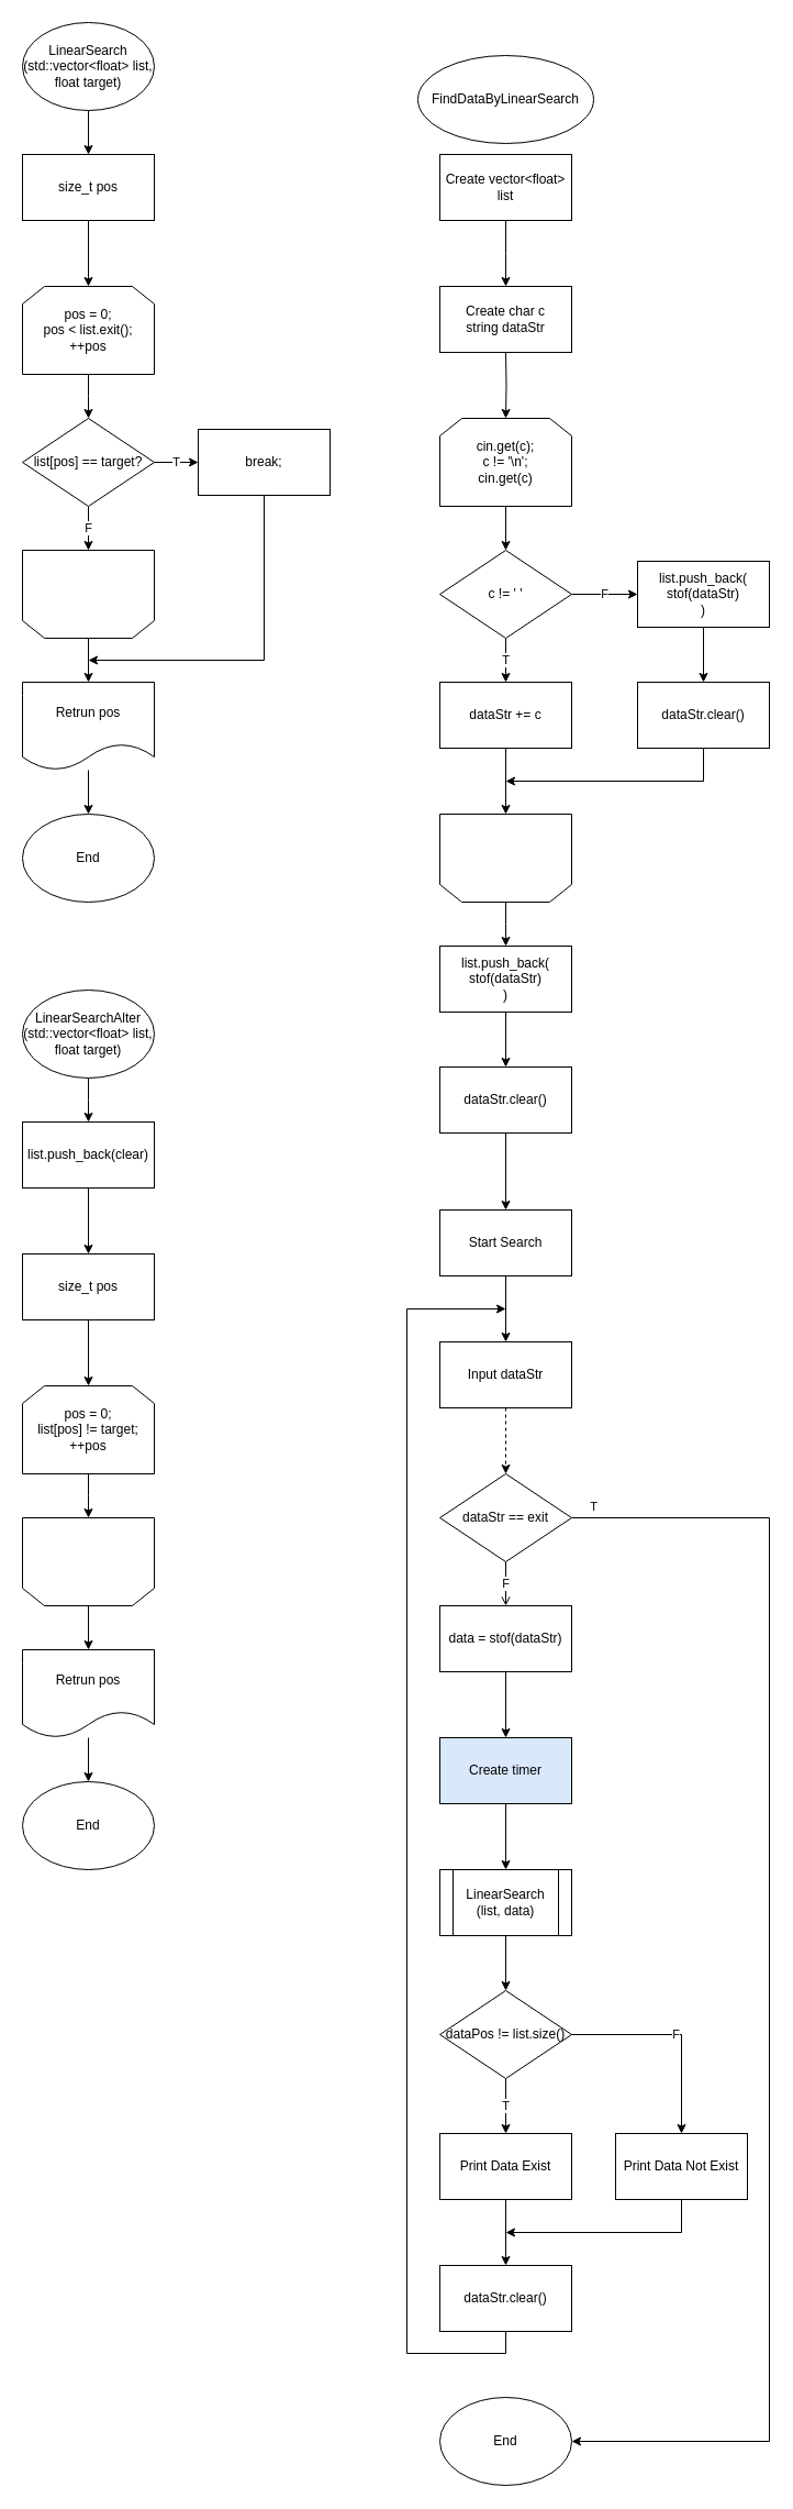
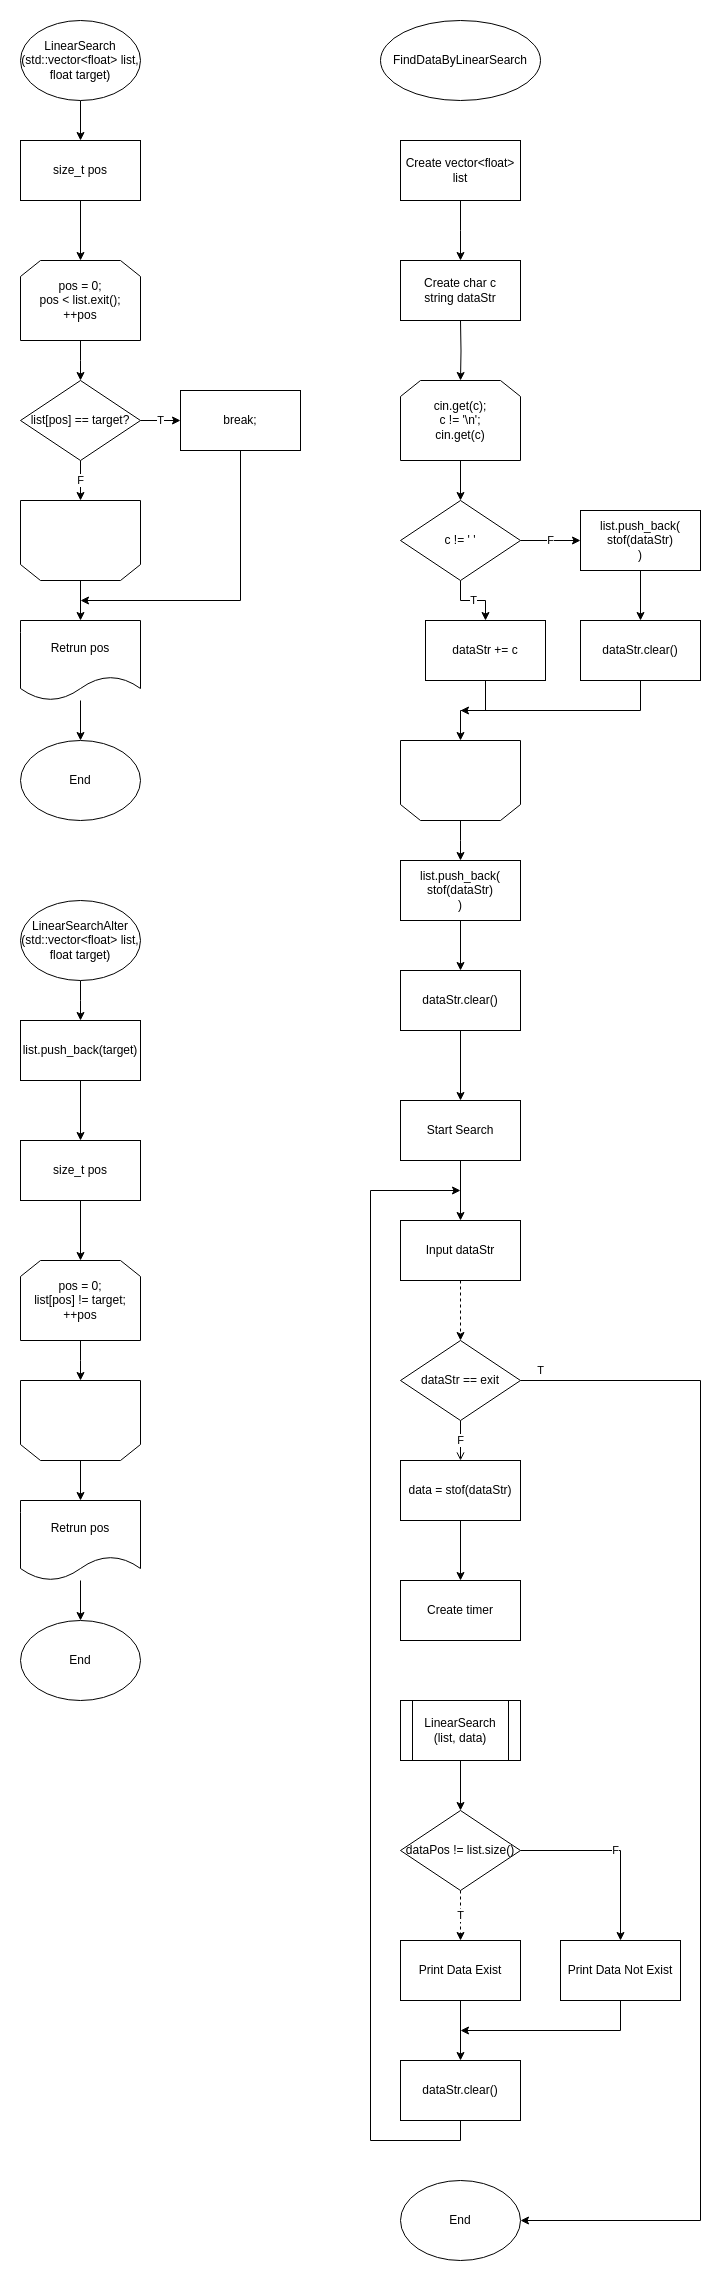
  <mxCell id="0" />
  <mxCell id="1" parent="0" />
  <mxCell id="2" style="edgeStyle=orthogonalEdgeStyle;rounded=0;orthogonalLoop=1;jettySize=auto;html=1;" edge="1" parent="1" source="3" target="14"><mxGeometry relative="1" as="geometry" /></mxCell>
  <mxCell id="3" value="LinearSearch&lt;br&gt;(std::vector&amp;lt;float&amp;gt; list, float target)" style="ellipse;whiteSpace=wrap;html=1;" vertex="1" parent="1"><mxGeometry x="20" y="20" width="120" height="80" as="geometry" /></mxCell>
  <mxCell id="4" style="edgeStyle=orthogonalEdgeStyle;rounded=0;orthogonalLoop=1;jettySize=auto;html=1;entryX=0.5;entryY=0;entryDx=0;entryDy=0;" edge="1" parent="1" source="5"><mxGeometry relative="1" as="geometry"><mxPoint x="80" y="380" as="targetPoint" /></mxGeometry></mxCell>
  <mxCell id="5" value="pos = 0;&lt;br&gt;pos &amp;lt; list.exit();&lt;br&gt;++pos" style="shape=loopLimit;whiteSpace=wrap;html=1;" vertex="1" parent="1"><mxGeometry x="20" y="260" width="120" height="80" as="geometry" /></mxCell>
  <mxCell id="6" style="edgeStyle=orthogonalEdgeStyle;rounded=0;orthogonalLoop=1;jettySize=auto;html=1;entryX=0.5;entryY=0;entryDx=0;entryDy=0;" edge="1" parent="1" source="7" target="12"><mxGeometry relative="1" as="geometry" /></mxCell>
  <mxCell id="7" value="" style="shape=loopLimit;whiteSpace=wrap;html=1;flipV=1;" vertex="1" parent="1"><mxGeometry x="20" y="500" width="120" height="80" as="geometry" /></mxCell>
  <mxCell id="8" value="F" style="edgeStyle=orthogonalEdgeStyle;rounded=0;orthogonalLoop=1;jettySize=auto;html=1;entryX=0.5;entryY=0;entryDx=0;entryDy=0;" edge="1" parent="1" source="10" target="7"><mxGeometry relative="1" as="geometry" /></mxCell>
  <mxCell id="9" value="T" style="edgeStyle=orthogonalEdgeStyle;rounded=0;orthogonalLoop=1;jettySize=auto;html=1;entryX=0;entryY=0.5;entryDx=0;entryDy=0;" edge="1" parent="1" source="10" target="16"><mxGeometry relative="1" as="geometry" /></mxCell>
  <mxCell id="10" value="&lt;span style=&quot;&quot;&gt;list[pos] == target?&lt;/span&gt;" style="rhombus;whiteSpace=wrap;html=1;" vertex="1" parent="1"><mxGeometry x="20" y="380" width="120" height="80" as="geometry" /></mxCell>
  <mxCell id="11" style="edgeStyle=orthogonalEdgeStyle;rounded=0;orthogonalLoop=1;jettySize=auto;html=1;" edge="1" parent="1" source="12" target="17"><mxGeometry relative="1" as="geometry" /></mxCell>
  <mxCell id="12" value="Retrun pos" style="shape=document;whiteSpace=wrap;html=1;boundedLbl=1;" vertex="1" parent="1"><mxGeometry x="20" y="620" width="120" height="80" as="geometry" /></mxCell>
  <mxCell id="13" style="edgeStyle=orthogonalEdgeStyle;rounded=0;orthogonalLoop=1;jettySize=auto;html=1;" edge="1" parent="1" source="14" target="5"><mxGeometry relative="1" as="geometry" /></mxCell>
  <mxCell id="14" value="size_t&amp;nbsp;pos" style="rounded=0;whiteSpace=wrap;html=1;" vertex="1" parent="1"><mxGeometry x="20" y="140" width="120" height="60" as="geometry" /></mxCell>
  <mxCell id="15" style="edgeStyle=orthogonalEdgeStyle;rounded=0;orthogonalLoop=1;jettySize=auto;html=1;" edge="1" parent="1" source="16"><mxGeometry relative="1" as="geometry"><mxPoint x="80" y="600" as="targetPoint" /><Array as="points"><mxPoint x="240" y="600" /></Array></mxGeometry></mxCell>
  <mxCell id="16" value="break;" style="rounded=0;whiteSpace=wrap;html=1;" vertex="1" parent="1"><mxGeometry x="180" y="390" width="120" height="60" as="geometry" /></mxCell>
  <mxCell id="17" value="End" style="ellipse;whiteSpace=wrap;html=1;" vertex="1" parent="1"><mxGeometry x="20" y="740" width="120" height="80" as="geometry" /></mxCell>
- <mxCell id="18" value="FindDataByLinearSearch" style="ellipse;whiteSpace=wrap;html=1;" vertex="1" parent="1"><mxGeometry x="380" y="50" width="160" height="80" as="geometry" /></mxCell>
+ <mxCell id="18" value="FindDataByLinearSearch" style="ellipse;whiteSpace=wrap;html=1;" vertex="1" parent="1"><mxGeometry x="380" y="20" width="160" height="80" as="geometry" /></mxCell>
  <mxCell id="19" style="edgeStyle=orthogonalEdgeStyle;rounded=0;orthogonalLoop=1;jettySize=auto;html=1;" edge="1" parent="1" source="20"><mxGeometry relative="1" as="geometry"><mxPoint x="460" y="260" as="targetPoint" /></mxGeometry></mxCell>
  <mxCell id="20" value="Create vector&amp;lt;float&amp;gt;&lt;br&gt;list" style="rounded=0;whiteSpace=wrap;html=1;" vertex="1" parent="1"><mxGeometry x="400" y="140" width="120" height="60" as="geometry" /></mxCell>
  <mxCell id="21" style="edgeStyle=orthogonalEdgeStyle;rounded=0;orthogonalLoop=1;jettySize=auto;html=1;" edge="1" parent="1" source="22"><mxGeometry relative="1" as="geometry"><mxPoint x="80" y="1020" as="targetPoint" /></mxGeometry></mxCell>
  <mxCell id="22" value="LinearSearchAlter&lt;br&gt;(std::vector&amp;lt;float&amp;gt; list, float target)" style="ellipse;whiteSpace=wrap;html=1;" vertex="1" parent="1"><mxGeometry x="20" y="900" width="120" height="80" as="geometry" /></mxCell>
  <mxCell id="23" style="edgeStyle=orthogonalEdgeStyle;rounded=0;orthogonalLoop=1;jettySize=auto;html=1;entryX=0.5;entryY=0;entryDx=0;entryDy=0;" edge="1" parent="1" source="24"><mxGeometry relative="1" as="geometry"><mxPoint x="80" y="1380" as="targetPoint" /></mxGeometry></mxCell>
  <mxCell id="24" value="pos = 0;&lt;br&gt;list[pos] != target;&lt;br&gt;++pos" style="shape=loopLimit;whiteSpace=wrap;html=1;" vertex="1" parent="1"><mxGeometry x="20" y="1260" width="120" height="80" as="geometry" /></mxCell>
  <mxCell id="25" style="edgeStyle=orthogonalEdgeStyle;rounded=0;orthogonalLoop=1;jettySize=auto;html=1;entryX=0.5;entryY=0;entryDx=0;entryDy=0;" edge="1" parent="1" source="26" target="28"><mxGeometry relative="1" as="geometry" /></mxCell>
  <mxCell id="26" value="" style="shape=loopLimit;whiteSpace=wrap;html=1;flipV=1;" vertex="1" parent="1"><mxGeometry x="20" y="1380" width="120" height="80" as="geometry" /></mxCell>
  <mxCell id="27" style="edgeStyle=orthogonalEdgeStyle;rounded=0;orthogonalLoop=1;jettySize=auto;html=1;" edge="1" parent="1" source="28" target="31"><mxGeometry relative="1" as="geometry" /></mxCell>
  <mxCell id="28" value="Retrun pos" style="shape=document;whiteSpace=wrap;html=1;boundedLbl=1;" vertex="1" parent="1"><mxGeometry x="20" y="1500" width="120" height="80" as="geometry" /></mxCell>
  <mxCell id="29" style="edgeStyle=orthogonalEdgeStyle;rounded=0;orthogonalLoop=1;jettySize=auto;html=1;" edge="1" parent="1" source="30" target="24"><mxGeometry relative="1" as="geometry" /></mxCell>
  <mxCell id="30" value="size_t pos" style="rounded=0;whiteSpace=wrap;html=1;" vertex="1" parent="1"><mxGeometry x="20" y="1140" width="120" height="60" as="geometry" /></mxCell>
  <mxCell id="31" value="End" style="ellipse;whiteSpace=wrap;html=1;" vertex="1" parent="1"><mxGeometry x="20" y="1620" width="120" height="80" as="geometry" /></mxCell>
  <mxCell id="32" style="edgeStyle=orthogonalEdgeStyle;rounded=0;orthogonalLoop=1;jettySize=auto;html=1;" edge="1" parent="1" source="33" target="30"><mxGeometry relative="1" as="geometry" /></mxCell>
- <mxCell id="33" value="list.push_back(clear)" style="rounded=0;whiteSpace=wrap;html=1;" vertex="1" parent="1"><mxGeometry x="20" y="1020" width="120" height="60" as="geometry" /></mxCell>
+ <mxCell id="33" value="list.push_back(target)" style="rounded=0;whiteSpace=wrap;html=1;" vertex="1" parent="1"><mxGeometry x="20" y="1020" width="120" height="60" as="geometry" /></mxCell>
  <mxCell id="34" style="edgeStyle=orthogonalEdgeStyle;rounded=0;orthogonalLoop=1;jettySize=auto;html=1;" edge="1" parent="1" source="35" target="39"><mxGeometry relative="1" as="geometry" /></mxCell>
  <mxCell id="35" value="cin.get(c);&lt;br&gt;c != '\n';&lt;br&gt;cin.get(c)" style="shape=loopLimit;whiteSpace=wrap;html=1;" vertex="1" parent="1"><mxGeometry x="400" y="380" width="120" height="80" as="geometry" /></mxCell>
  <mxCell id="36" style="edgeStyle=orthogonalEdgeStyle;rounded=0;orthogonalLoop=1;jettySize=auto;html=1;" edge="1" parent="1" target="35"><mxGeometry relative="1" as="geometry"><mxPoint x="460" y="320" as="sourcePoint" /></mxGeometry></mxCell>
  <mxCell id="37" value="T" style="edgeStyle=orthogonalEdgeStyle;rounded=0;orthogonalLoop=1;jettySize=auto;html=1;" edge="1" parent="1" source="39" target="41"><mxGeometry relative="1" as="geometry" /></mxCell>
  <mxCell id="38" value="F" style="edgeStyle=orthogonalEdgeStyle;rounded=0;orthogonalLoop=1;jettySize=auto;html=1;" edge="1" parent="1" source="39" target="44"><mxGeometry relative="1" as="geometry" /></mxCell>
  <mxCell id="39" value="&lt;span style=&quot;&quot;&gt;c != ' '&lt;/span&gt;" style="rhombus;whiteSpace=wrap;html=1;" vertex="1" parent="1"><mxGeometry x="400" y="500" width="120" height="80" as="geometry" /></mxCell>
  <mxCell id="40" style="edgeStyle=orthogonalEdgeStyle;rounded=0;orthogonalLoop=1;jettySize=auto;html=1;entryX=0.5;entryY=0;entryDx=0;entryDy=0;" edge="1" parent="1" source="41" target="48"><mxGeometry relative="1" as="geometry" /></mxCell>
- <mxCell id="41" value="dataStr += c" style="rounded=0;whiteSpace=wrap;html=1;" vertex="1" parent="1"><mxGeometry x="400" y="620" width="120" height="60" as="geometry" /></mxCell>
+ <mxCell id="41" value="dataStr += c" style="rounded=0;whiteSpace=wrap;html=1;" vertex="1" parent="1"><mxGeometry x="425" y="620" width="120" height="60" as="geometry" /></mxCell>
  <mxCell id="42" value="Create char c&lt;br&gt;string dataStr" style="rounded=0;whiteSpace=wrap;html=1;" vertex="1" parent="1"><mxGeometry x="400" y="260" width="120" height="60" as="geometry" /></mxCell>
  <mxCell id="43" style="edgeStyle=orthogonalEdgeStyle;rounded=0;orthogonalLoop=1;jettySize=auto;html=1;entryX=0.5;entryY=0;entryDx=0;entryDy=0;" edge="1" parent="1" source="44" target="46"><mxGeometry relative="1" as="geometry" /></mxCell>
  <mxCell id="44" value="list.push_back(&lt;br&gt;stof(dataStr)&lt;br&gt;)" style="rounded=0;whiteSpace=wrap;html=1;" vertex="1" parent="1"><mxGeometry x="580" y="510" width="120" height="60" as="geometry" /></mxCell>
  <mxCell id="45" style="edgeStyle=orthogonalEdgeStyle;rounded=0;orthogonalLoop=1;jettySize=auto;html=1;" edge="1" parent="1" source="46"><mxGeometry relative="1" as="geometry"><mxPoint x="460" y="710" as="targetPoint" /><Array as="points"><mxPoint x="640" y="710" /></Array></mxGeometry></mxCell>
  <mxCell id="46" value="dataStr.clear()" style="rounded=0;whiteSpace=wrap;html=1;" vertex="1" parent="1"><mxGeometry x="580" y="620" width="120" height="60" as="geometry" /></mxCell>
  <mxCell id="47" style="edgeStyle=orthogonalEdgeStyle;rounded=0;orthogonalLoop=1;jettySize=auto;html=1;" edge="1" parent="1" source="48"><mxGeometry relative="1" as="geometry"><mxPoint x="460" y="860" as="targetPoint" /></mxGeometry></mxCell>
  <mxCell id="48" value="" style="shape=loopLimit;whiteSpace=wrap;html=1;flipV=1;" vertex="1" parent="1"><mxGeometry x="400" y="740" width="120" height="80" as="geometry" /></mxCell>
  <mxCell id="49" style="edgeStyle=orthogonalEdgeStyle;rounded=0;orthogonalLoop=1;jettySize=auto;html=1;entryX=0.5;entryY=0;entryDx=0;entryDy=0;" edge="1" parent="1" source="50" target="52"><mxGeometry relative="1" as="geometry" /></mxCell>
  <mxCell id="50" value="list.push_back(&lt;br&gt;stof(dataStr)&lt;br&gt;)" style="rounded=0;whiteSpace=wrap;html=1;" vertex="1" parent="1"><mxGeometry x="400" y="860" width="120" height="60" as="geometry" /></mxCell>
  <mxCell id="51" style="edgeStyle=orthogonalEdgeStyle;rounded=0;orthogonalLoop=1;jettySize=auto;html=1;entryX=0.5;entryY=0;entryDx=0;entryDy=0;" edge="1" parent="1" source="52" target="54"><mxGeometry relative="1" as="geometry" /></mxCell>
  <mxCell id="52" value="dataStr.clear()" style="rounded=0;whiteSpace=wrap;html=1;" vertex="1" parent="1"><mxGeometry x="400" y="970" width="120" height="60" as="geometry" /></mxCell>
  <mxCell id="53" style="edgeStyle=orthogonalEdgeStyle;rounded=0;orthogonalLoop=1;jettySize=auto;html=1;" edge="1" parent="1" source="54" target="56"><mxGeometry relative="1" as="geometry" /></mxCell>
  <mxCell id="54" value="Start Search" style="rounded=0;whiteSpace=wrap;html=1;" vertex="1" parent="1"><mxGeometry x="400" y="1100" width="120" height="60" as="geometry" /></mxCell>
  <mxCell id="55" style="edgeStyle=orthogonalEdgeStyle;rounded=0;orthogonalLoop=1;jettySize=auto;html=1;entryX=0.5;entryY=0;entryDx=0;entryDy=0;dashed=1;" edge="1" parent="1" source="56" target="59"><mxGeometry relative="1" as="geometry" /></mxCell>
  <mxCell id="56" value="Input dataStr" style="rounded=0;whiteSpace=wrap;html=1;" vertex="1" parent="1"><mxGeometry x="400" y="1220" width="120" height="60" as="geometry" /></mxCell>
  <mxCell id="57" value="F" style="edgeStyle=orthogonalEdgeStyle;rounded=0;orthogonalLoop=1;jettySize=auto;html=1;entryX=0.5;entryY=0;entryDx=0;entryDy=0;endArrow=open;" edge="1" parent="1" source="59" target="61"><mxGeometry relative="1" as="geometry" /></mxCell>
  <mxCell id="58" value="T" style="edgeStyle=orthogonalEdgeStyle;rounded=0;orthogonalLoop=1;jettySize=auto;html=1;exitX=1;exitY=0.5;exitDx=0;exitDy=0;" edge="1" parent="1" source="59" target="75"><mxGeometry x="-0.967" y="10" relative="1" as="geometry"><Array as="points"><mxPoint x="700" y="1380" /><mxPoint x="700" y="2220" /></Array><mxPoint as="offset" /></mxGeometry></mxCell>
  <mxCell id="59" value="&lt;span style=&quot;&quot;&gt;dataStr == exit&lt;br&gt;&lt;/span&gt;" style="rhombus;whiteSpace=wrap;html=1;" vertex="1" parent="1"><mxGeometry x="400" y="1340" width="120" height="80" as="geometry" /></mxCell>
  <mxCell id="60" style="edgeStyle=orthogonalEdgeStyle;rounded=0;orthogonalLoop=1;jettySize=auto;html=1;" edge="1" parent="1" source="61" target="63"><mxGeometry relative="1" as="geometry" /></mxCell>
  <mxCell id="61" value="data = stof(dataStr)" style="rounded=0;whiteSpace=wrap;html=1;" vertex="1" parent="1"><mxGeometry x="400" y="1460" width="120" height="60" as="geometry" /></mxCell>
- <mxCell id="62" style="edgeStyle=orthogonalEdgeStyle;rounded=0;orthogonalLoop=1;jettySize=auto;html=1;entryX=0.5;entryY=0;entryDx=0;entryDy=0;" edge="1" parent="1" source="63" target="65"><mxGeometry relative="1" as="geometry" /></mxCell>
- <mxCell id="63" value="Create timer" style="rounded=0;whiteSpace=wrap;html=1;fillColor=#dae8fc;" vertex="1" parent="1"><mxGeometry x="400" y="1580" width="120" height="60" as="geometry" /></mxCell>
+ <mxCell id="63" value="Create timer" style="rounded=0;whiteSpace=wrap;html=1;" vertex="1" parent="1"><mxGeometry x="400" y="1580" width="120" height="60" as="geometry" /></mxCell>
  <mxCell id="64" style="edgeStyle=orthogonalEdgeStyle;rounded=0;orthogonalLoop=1;jettySize=auto;html=1;entryX=0.5;entryY=0;entryDx=0;entryDy=0;" edge="1" parent="1" source="65" target="68"><mxGeometry relative="1" as="geometry" /></mxCell>
  <mxCell id="65" value="LinearSearch&lt;br&gt;(list, data)" style="shape=process;whiteSpace=wrap;html=1;backgroundOutline=1;" vertex="1" parent="1"><mxGeometry x="400" y="1700" width="120" height="60" as="geometry" /></mxCell>
- <mxCell id="66" value="T" style="edgeStyle=orthogonalEdgeStyle;rounded=0;orthogonalLoop=1;jettySize=auto;html=1;" edge="1" parent="1" source="68" target="70"><mxGeometry relative="1" as="geometry" /></mxCell>
+ <mxCell id="66" value="T" style="edgeStyle=orthogonalEdgeStyle;rounded=0;orthogonalLoop=1;jettySize=auto;html=1;dashed=1;" edge="1" parent="1" source="68" target="70"><mxGeometry relative="1" as="geometry" /></mxCell>
  <mxCell id="67" value="F" style="edgeStyle=orthogonalEdgeStyle;rounded=0;orthogonalLoop=1;jettySize=auto;html=1;" edge="1" parent="1" source="68" target="72"><mxGeometry relative="1" as="geometry" /></mxCell>
  <mxCell id="68" value="&lt;span style=&quot;&quot;&gt;dataPos != list.size()&lt;br&gt;&lt;/span&gt;" style="rhombus;whiteSpace=wrap;html=1;" vertex="1" parent="1"><mxGeometry x="400" y="1810" width="120" height="80" as="geometry" /></mxCell>
  <mxCell id="69" style="edgeStyle=orthogonalEdgeStyle;rounded=0;orthogonalLoop=1;jettySize=auto;html=1;entryX=0.5;entryY=0;entryDx=0;entryDy=0;" edge="1" parent="1" source="70" target="74"><mxGeometry relative="1" as="geometry" /></mxCell>
  <mxCell id="70" value="Print Data Exist" style="rounded=0;whiteSpace=wrap;html=1;" vertex="1" parent="1"><mxGeometry x="400" y="1940" width="120" height="60" as="geometry" /></mxCell>
  <mxCell id="71" style="edgeStyle=orthogonalEdgeStyle;rounded=0;orthogonalLoop=1;jettySize=auto;html=1;" edge="1" parent="1" source="72"><mxGeometry relative="1" as="geometry"><mxPoint x="460" y="2030" as="targetPoint" /><Array as="points"><mxPoint x="620" y="2030" /></Array></mxGeometry></mxCell>
  <mxCell id="72" value="Print Data Not Exist" style="rounded=0;whiteSpace=wrap;html=1;" vertex="1" parent="1"><mxGeometry x="560" y="1940" width="120" height="60" as="geometry" /></mxCell>
  <mxCell id="73" style="edgeStyle=orthogonalEdgeStyle;rounded=0;orthogonalLoop=1;jettySize=auto;html=1;exitX=0.5;exitY=1;exitDx=0;exitDy=0;" edge="1" parent="1" source="74"><mxGeometry relative="1" as="geometry"><mxPoint x="460" y="1190" as="targetPoint" /><Array as="points"><mxPoint x="460" y="2140" /><mxPoint x="370" y="2140" /><mxPoint x="370" y="1190" /></Array></mxGeometry></mxCell>
  <mxCell id="74" value="dataStr.clear()" style="rounded=0;whiteSpace=wrap;html=1;" vertex="1" parent="1"><mxGeometry x="400" y="2060" width="120" height="60" as="geometry" /></mxCell>
  <mxCell id="75" value="End" style="ellipse;whiteSpace=wrap;html=1;" vertex="1" parent="1"><mxGeometry x="400" y="2180" width="120" height="80" as="geometry" /></mxCell>
